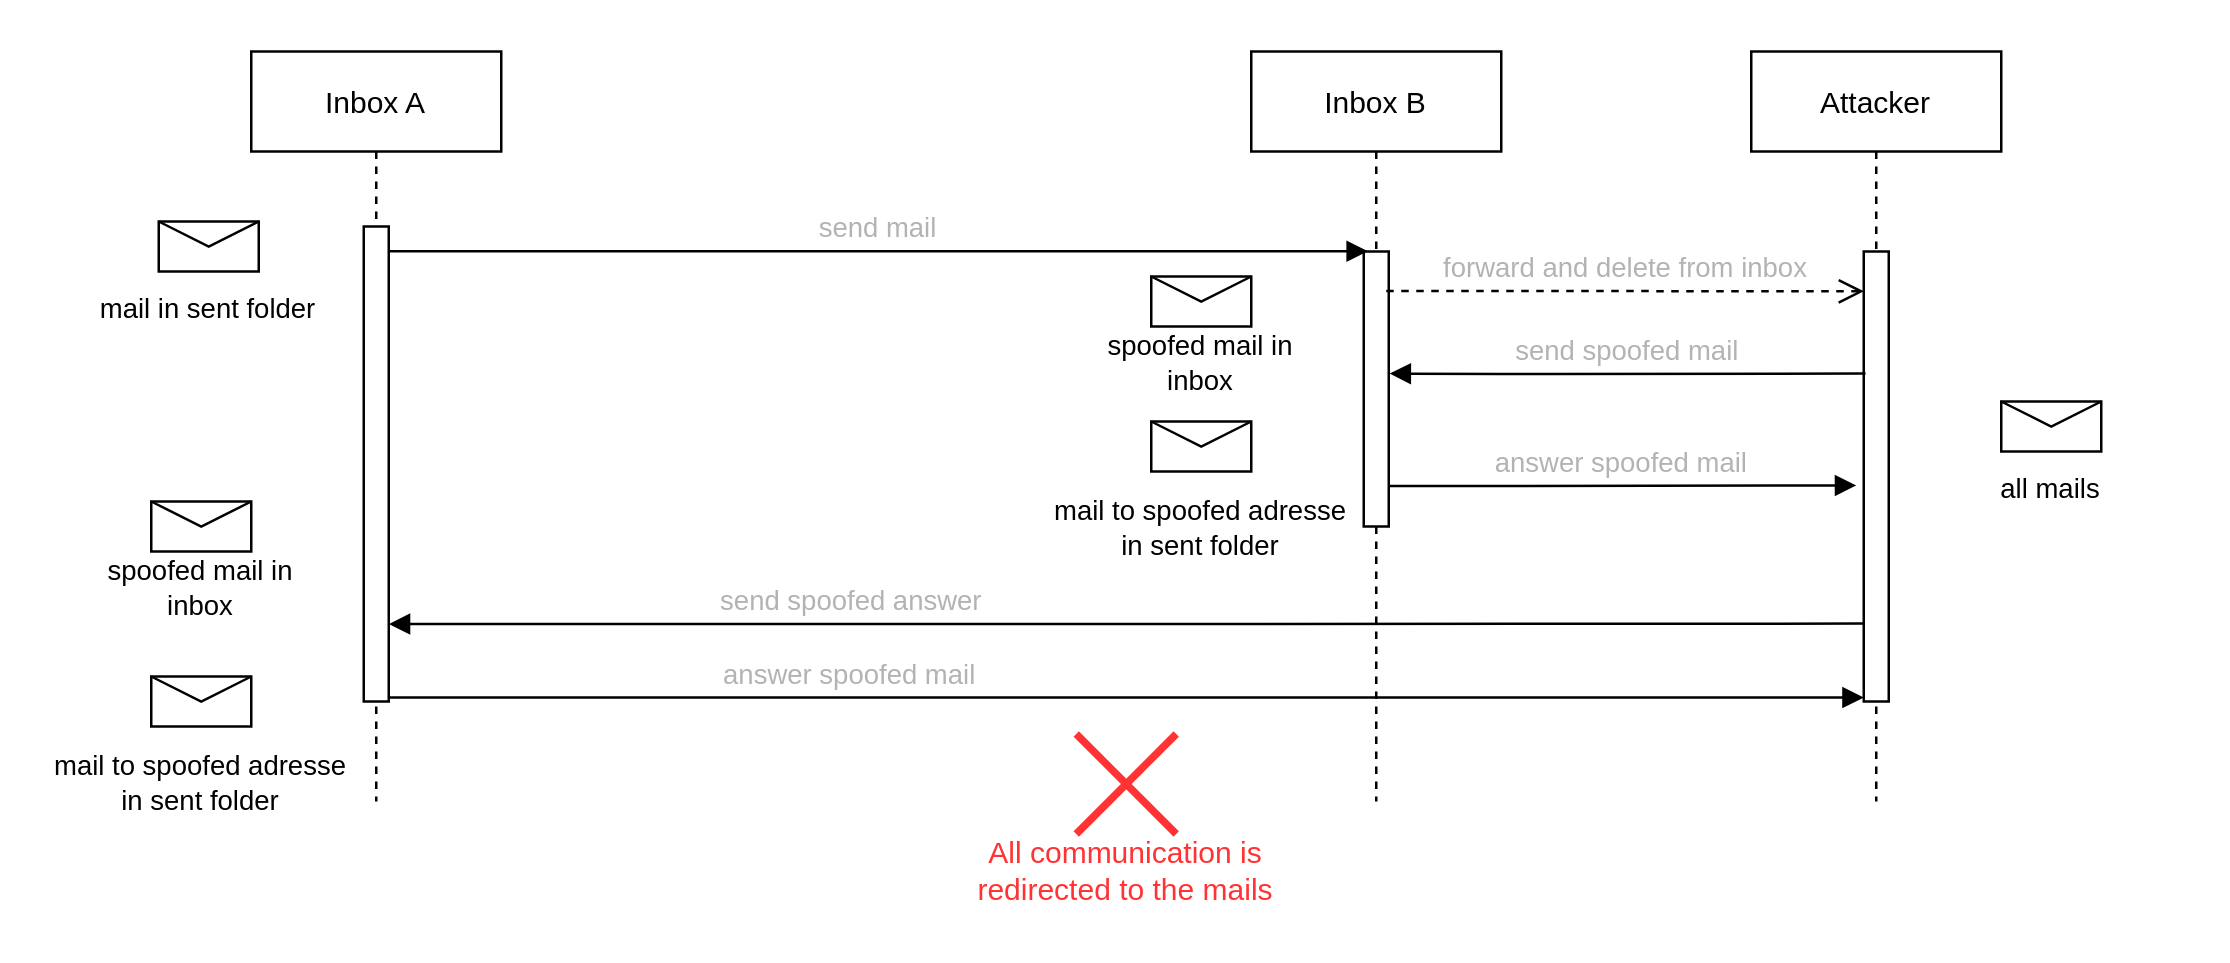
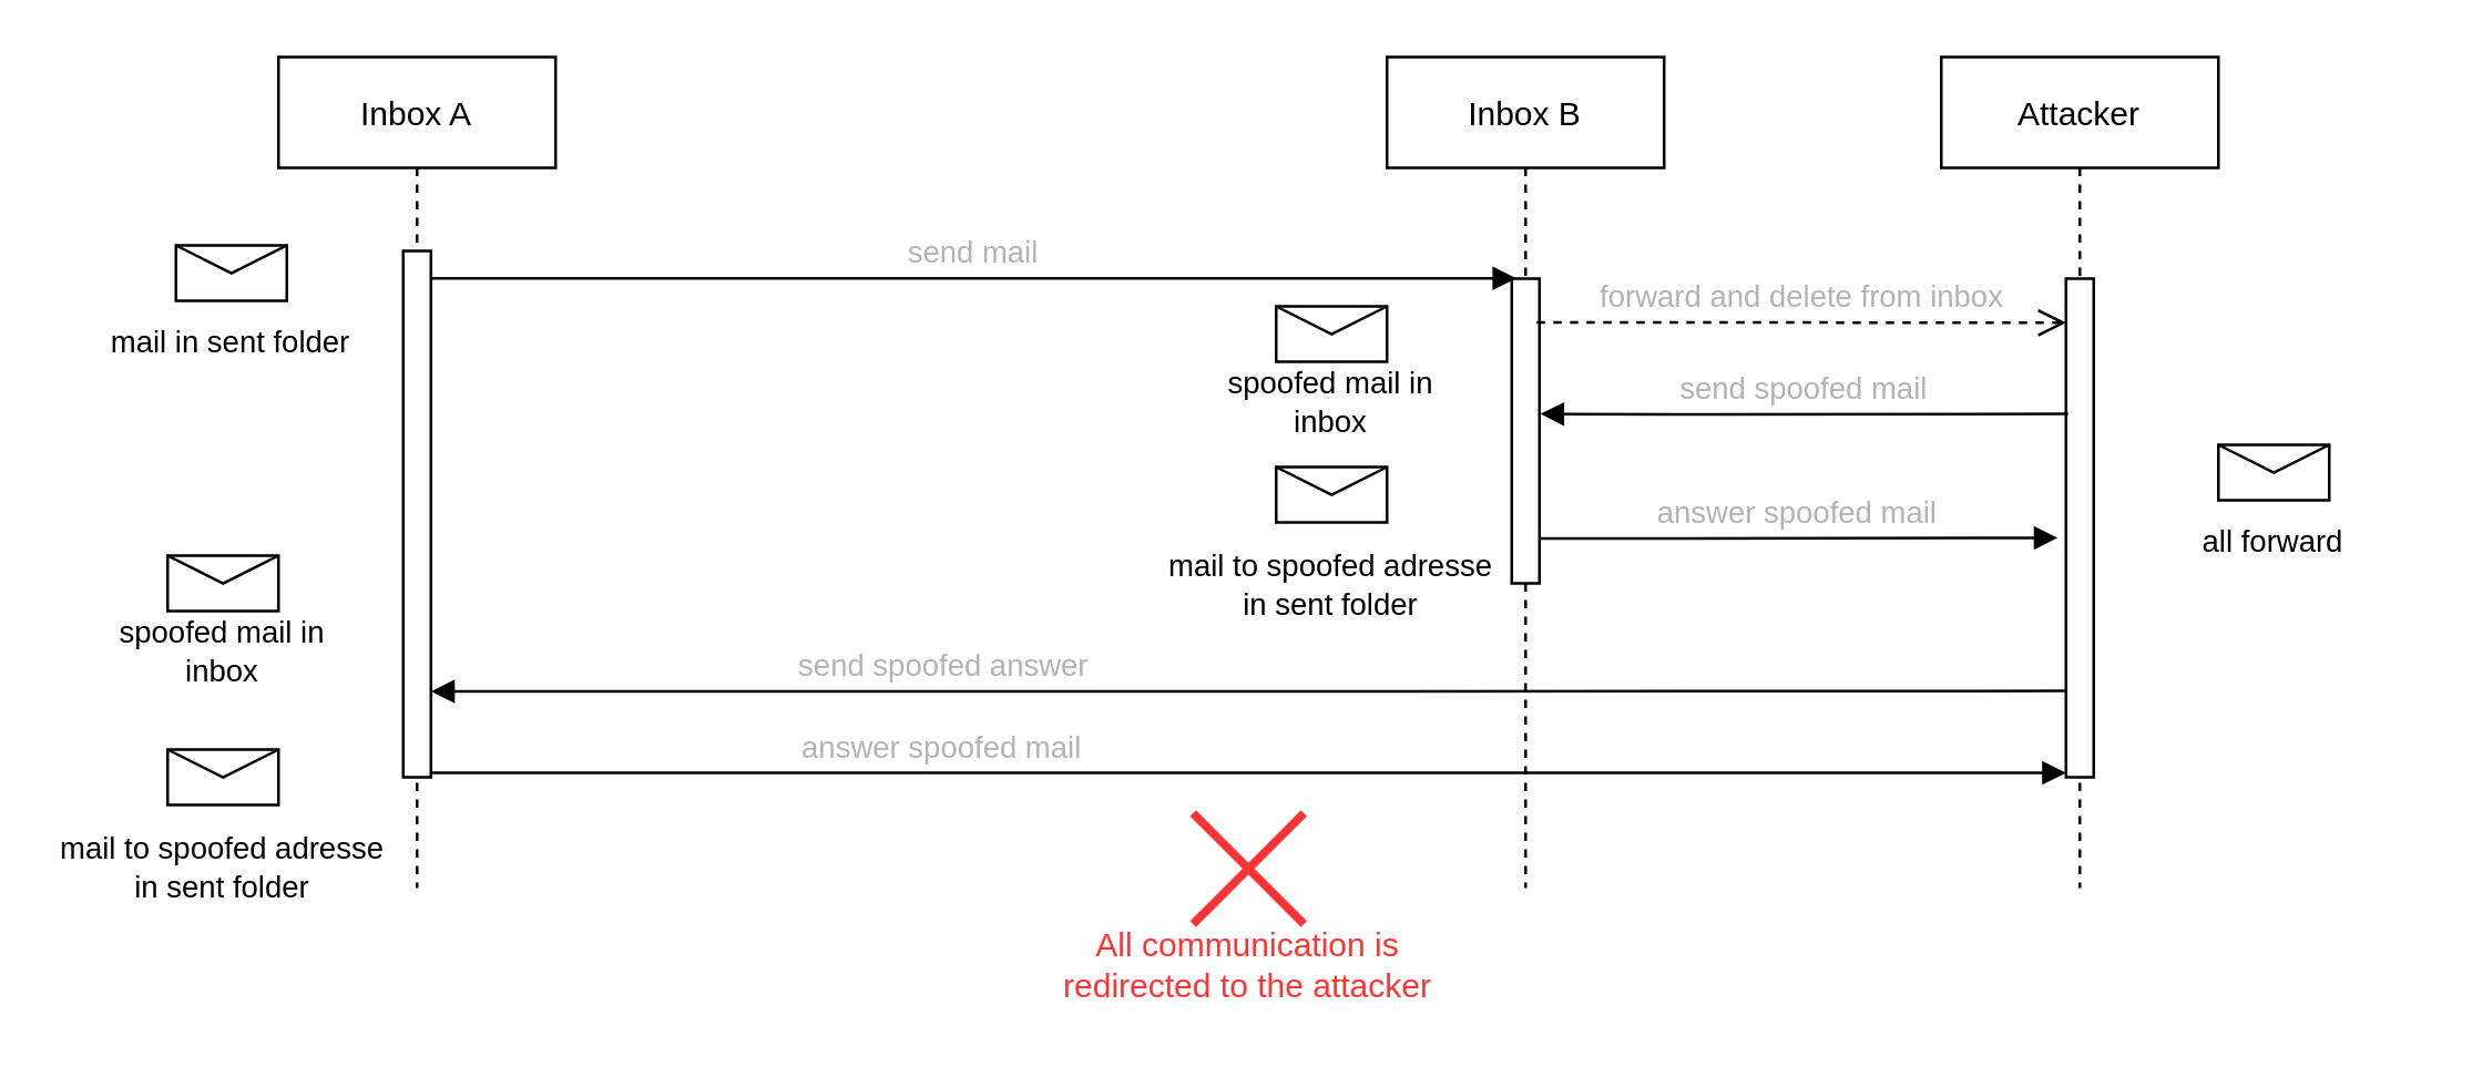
  <mxCell id="0" />
  <mxCell id="1" parent="0" />
  <mxCell id="2" value="Inbox A" style="shape=umlLifeline;perimeter=lifelinePerimeter;container=1;collapsible=0;recursiveResize=0;rounded=0;shadow=0;strokeWidth=1;" vertex="1" parent="1"><mxGeometry x="100" y="20" width="100" height="300" as="geometry" /></mxCell>
  <mxCell id="3" value="" style="points=[];perimeter=orthogonalPerimeter;rounded=0;shadow=0;strokeWidth=1;" vertex="1" parent="2"><mxGeometry x="45" y="70" width="10" height="190" as="geometry" /></mxCell>
  <mxCell id="4" value="Inbox B" style="shape=umlLifeline;perimeter=lifelinePerimeter;container=1;collapsible=0;recursiveResize=0;rounded=0;shadow=0;strokeWidth=1;" vertex="1" parent="1"><mxGeometry x="500" y="20" width="100" height="300" as="geometry" /></mxCell>
  <mxCell id="5" value="" style="points=[];perimeter=orthogonalPerimeter;rounded=0;shadow=0;strokeWidth=1;" vertex="1" parent="4"><mxGeometry x="45" y="80" width="10" height="110" as="geometry" /></mxCell>
  <mxCell id="6" value="" style="group;fontSize=10;" vertex="1" connectable="0" parent="4"><mxGeometry x="-70" y="148" width="110" height="58" as="geometry" /></mxCell>
  <mxCell id="7" value="" style="shape=message;html=1;whiteSpace=wrap;html=1;outlineConnect=0;" vertex="1" parent="6"><mxGeometry x="30" width="40" height="20" as="geometry" /></mxCell>
  <mxCell id="8" value="mail to spoofed adresse in sent folder" style="text;html=1;strokeColor=none;fillColor=none;align=center;verticalAlign=middle;whiteSpace=wrap;rounded=0;fontSize=11;" vertex="1" parent="6"><mxGeometry x="-10" y="28" width="120" height="30" as="geometry" /></mxCell>
  <mxCell id="9" value="send mail" style="verticalAlign=bottom;endArrow=block;shadow=0;strokeWidth=1;entryX=0.167;entryY=-0.001;entryDx=0;entryDy=0;entryPerimeter=0;fontColor=#B3B3B3;" edge="1" parent="1" source="3" target="5"><mxGeometry relative="1" as="geometry"><mxPoint x="295" y="100" as="sourcePoint" /><mxPoint x="360" y="100" as="targetPoint" /></mxGeometry></mxCell>
  <mxCell id="10" value="send spoofed answer" style="verticalAlign=bottom;endArrow=block;shadow=0;strokeWidth=1;exitX=0.033;exitY=0.449;exitDx=0;exitDy=0;exitPerimeter=0;fontColor=#B3B3B3;" edge="1" parent="1"><mxGeometry x="0.373" relative="1" as="geometry"><mxPoint x="745.33" y="248.84" as="sourcePoint" /><mxPoint x="155" y="249" as="targetPoint" /><Array as="points"><mxPoint x="410" y="249" /></Array><mxPoint as="offset" /></mxGeometry></mxCell>
  <mxCell id="11" value="Attacker" style="shape=umlLifeline;perimeter=lifelinePerimeter;container=1;collapsible=0;recursiveResize=0;rounded=0;shadow=0;strokeWidth=1;" vertex="1" parent="1"><mxGeometry x="700" y="20" width="100" height="300" as="geometry" /></mxCell>
  <mxCell id="12" value="" style="points=[];perimeter=orthogonalPerimeter;rounded=0;shadow=0;strokeWidth=1;" vertex="1" parent="11"><mxGeometry x="45" y="80" width="10" height="180" as="geometry" /></mxCell>
  <mxCell id="13" value="forward and delete from inbox" style="verticalAlign=bottom;endArrow=open;dashed=1;endSize=8;exitX=0.9;exitY=0.036;shadow=0;strokeWidth=1;exitDx=0;exitDy=0;exitPerimeter=0;entryX=0.008;entryY=0.037;entryDx=0;entryDy=0;entryPerimeter=0;fontColor=#B3B3B3;" edge="1" parent="1"><mxGeometry relative="1" as="geometry"><mxPoint x="745.08" y="115.92" as="targetPoint" /><mxPoint x="554" y="115.76" as="sourcePoint" /></mxGeometry></mxCell>
  <mxCell id="14" value="send spoofed mail" style="verticalAlign=bottom;endArrow=block;shadow=0;strokeWidth=1;entryX=1.032;entryY=0.249;entryDx=0;entryDy=0;entryPerimeter=0;exitX=0.072;exitY=0.249;exitDx=0;exitDy=0;exitPerimeter=0;fontColor=#B3B3B3;" edge="1" parent="1"><mxGeometry relative="1" as="geometry"><mxPoint x="745.72" y="148.84" as="sourcePoint" /><mxPoint x="555.32" y="148.84" as="targetPoint" /><Array as="points"><mxPoint x="610" y="149" /></Array></mxGeometry></mxCell>
  <mxCell id="15" value="answer spoofed mail" style="verticalAlign=bottom;endArrow=block;shadow=0;strokeWidth=1;entryX=-0.3;entryY=0.52;entryDx=0;entryDy=0;entryPerimeter=0;exitX=1.033;exitY=0.853;exitDx=0;exitDy=0;exitPerimeter=0;fontColor=#B3B3B3;" edge="1" parent="1" source="5" target="12"><mxGeometry relative="1" as="geometry"><mxPoint x="178" y="169.58" as="sourcePoint" /><mxPoint x="569.67" y="169.58" as="targetPoint" /></mxGeometry></mxCell>
  <mxCell id="16" value="answer spoofed mail" style="verticalAlign=bottom;endArrow=block;shadow=0;strokeWidth=1;exitX=0.967;exitY=0.897;exitDx=0;exitDy=0;exitPerimeter=0;fontColor=#B3B3B3;" edge="1" parent="1"><mxGeometry x="-0.372" relative="1" as="geometry"><mxPoint x="154.67" y="278.43" as="sourcePoint" /><mxPoint x="745" y="278.43" as="targetPoint" /><mxPoint as="offset" /></mxGeometry></mxCell>
  <mxCell id="17" value="" style="group" vertex="1" connectable="0" parent="1"><mxGeometry x="380" y="293" width="140" height="70" as="geometry" /></mxCell>
  <mxCell id="18" value="" style="shape=umlDestroy;whiteSpace=wrap;html=1;strokeWidth=3;strokeColor=#FF3333;fillColor=#A20025;fontColor=#ffffff;" vertex="1" parent="17"><mxGeometry x="50" width="40" height="40" as="geometry" /></mxCell>
- <mxCell id="19" value="&lt;font color=&quot;#ff3333&quot;&gt;All communication is redirected to the mails&lt;/font&gt;" style="text;html=1;strokeColor=none;fillColor=none;align=center;verticalAlign=middle;whiteSpace=wrap;rounded=0;" vertex="1" parent="17"><mxGeometry y="40" width="140" height="30" as="geometry" /></mxCell>
+ <mxCell id="19" value="&lt;font color=&quot;#ff3333&quot;&gt;All communication is redirected to the attacker&lt;/font&gt;" style="text;html=1;strokeColor=none;fillColor=none;align=center;verticalAlign=middle;whiteSpace=wrap;rounded=0;" vertex="1" parent="17"><mxGeometry y="40" width="140" height="30" as="geometry" /></mxCell>
  <mxCell id="20" value="" style="group;fontSize=11;" vertex="1" connectable="0" parent="1"><mxGeometry x="33" y="88" width="100" height="50" as="geometry" /></mxCell>
  <mxCell id="21" value="" style="shape=message;html=1;whiteSpace=wrap;html=1;outlineConnect=0;" vertex="1" parent="20"><mxGeometry x="30" width="40" height="20" as="geometry" /></mxCell>
  <mxCell id="22" value="mail in sent folder" style="text;html=1;strokeColor=none;fillColor=none;align=center;verticalAlign=middle;whiteSpace=wrap;rounded=0;fontSize=11;" vertex="1" parent="20"><mxGeometry y="20" width="100" height="30" as="geometry" /></mxCell>
  <mxCell id="23" value="" style="group" vertex="1" connectable="0" parent="1"><mxGeometry x="30" y="200" width="100" height="50" as="geometry" /></mxCell>
  <mxCell id="24" value="" style="shape=message;html=1;whiteSpace=wrap;html=1;outlineConnect=0;" vertex="1" parent="23"><mxGeometry x="30" width="40" height="20" as="geometry" /></mxCell>
  <mxCell id="25" value="spoofed mail in inbox" style="text;html=1;strokeColor=none;fillColor=none;align=center;verticalAlign=middle;whiteSpace=wrap;rounded=0;fontSize=11;" vertex="1" parent="23"><mxGeometry y="20" width="100" height="30" as="geometry" /></mxCell>
  <mxCell id="26" value="" style="group" vertex="1" connectable="0" parent="1"><mxGeometry x="30" y="270" width="110" height="58" as="geometry" /></mxCell>
  <mxCell id="27" value="" style="shape=message;html=1;whiteSpace=wrap;html=1;outlineConnect=0;" vertex="1" parent="26"><mxGeometry x="30" width="40" height="20" as="geometry" /></mxCell>
  <mxCell id="28" value="mail to spoofed adresse in sent folder" style="text;html=1;strokeColor=none;fillColor=none;align=center;verticalAlign=middle;whiteSpace=wrap;rounded=0;fontSize=11;" vertex="1" parent="26"><mxGeometry x="-10" y="28" width="120" height="30" as="geometry" /></mxCell>
  <mxCell id="29" value="" style="group" vertex="1" connectable="0" parent="1"><mxGeometry x="430" y="110" width="100" height="50" as="geometry" /></mxCell>
  <mxCell id="30" value="" style="shape=message;html=1;whiteSpace=wrap;html=1;outlineConnect=0;" vertex="1" parent="29"><mxGeometry x="30" width="40" height="20" as="geometry" /></mxCell>
  <mxCell id="31" value="spoofed mail in inbox" style="text;html=1;strokeColor=none;fillColor=none;align=center;verticalAlign=middle;whiteSpace=wrap;rounded=0;fontSize=11;" vertex="1" parent="29"><mxGeometry y="20" width="100" height="30" as="geometry" /></mxCell>
  <mxCell id="32" value="" style="group;fontSize=11;" vertex="1" connectable="0" parent="1"><mxGeometry x="770" y="160" width="100" height="50" as="geometry" /></mxCell>
  <mxCell id="33" value="" style="shape=message;html=1;whiteSpace=wrap;html=1;outlineConnect=0;" vertex="1" parent="32"><mxGeometry x="30" width="40" height="20" as="geometry" /></mxCell>
- <mxCell id="34" value="all mails" style="text;html=1;strokeColor=none;fillColor=none;align=center;verticalAlign=middle;whiteSpace=wrap;rounded=0;fontSize=11;" vertex="1" parent="32"><mxGeometry y="20" width="100" height="30" as="geometry" /></mxCell>
+ <mxCell id="34" value="all forward" style="text;html=1;strokeColor=none;fillColor=none;align=center;verticalAlign=middle;whiteSpace=wrap;rounded=0;fontSize=11;" vertex="1" parent="32"><mxGeometry y="20" width="100" height="30" as="geometry" /></mxCell>
